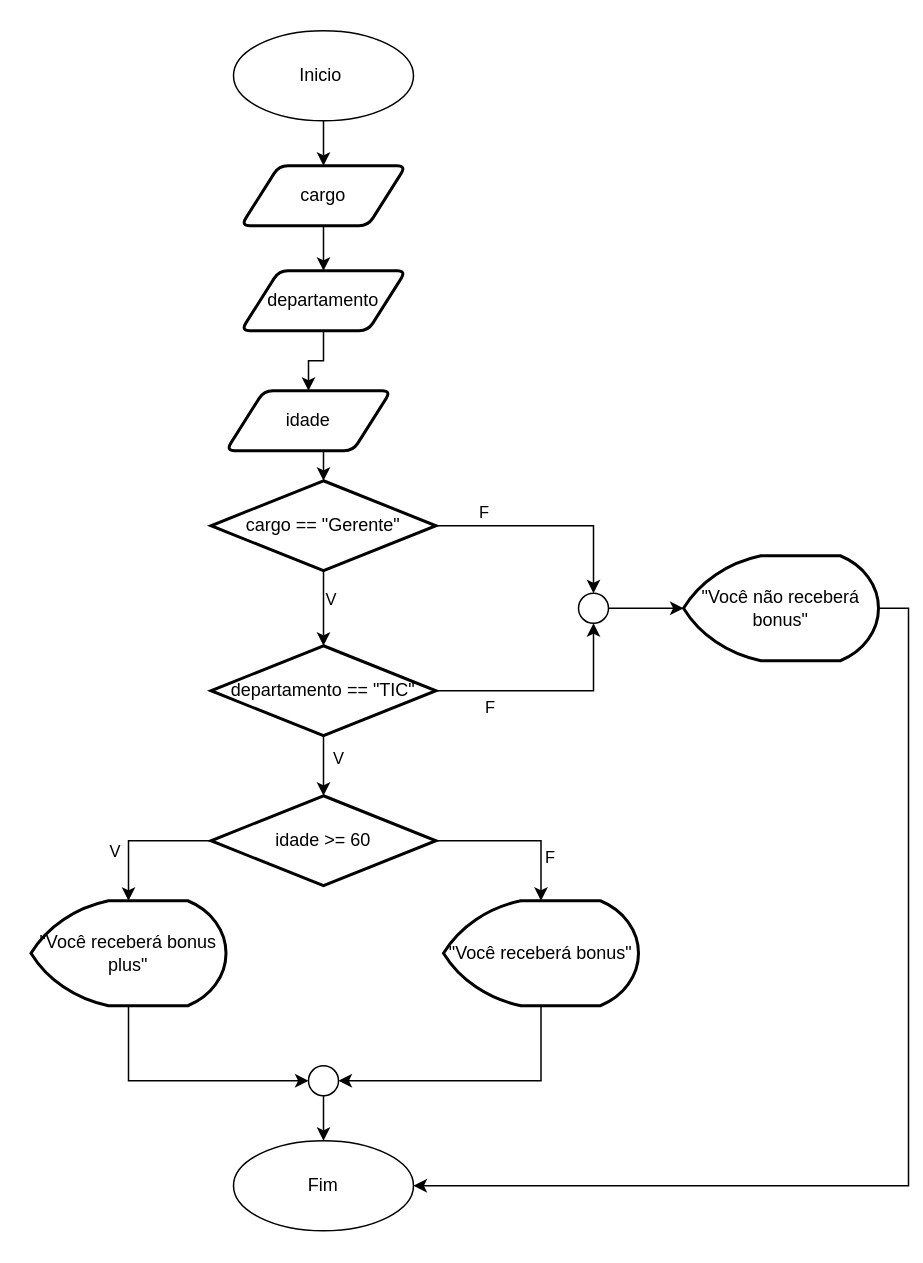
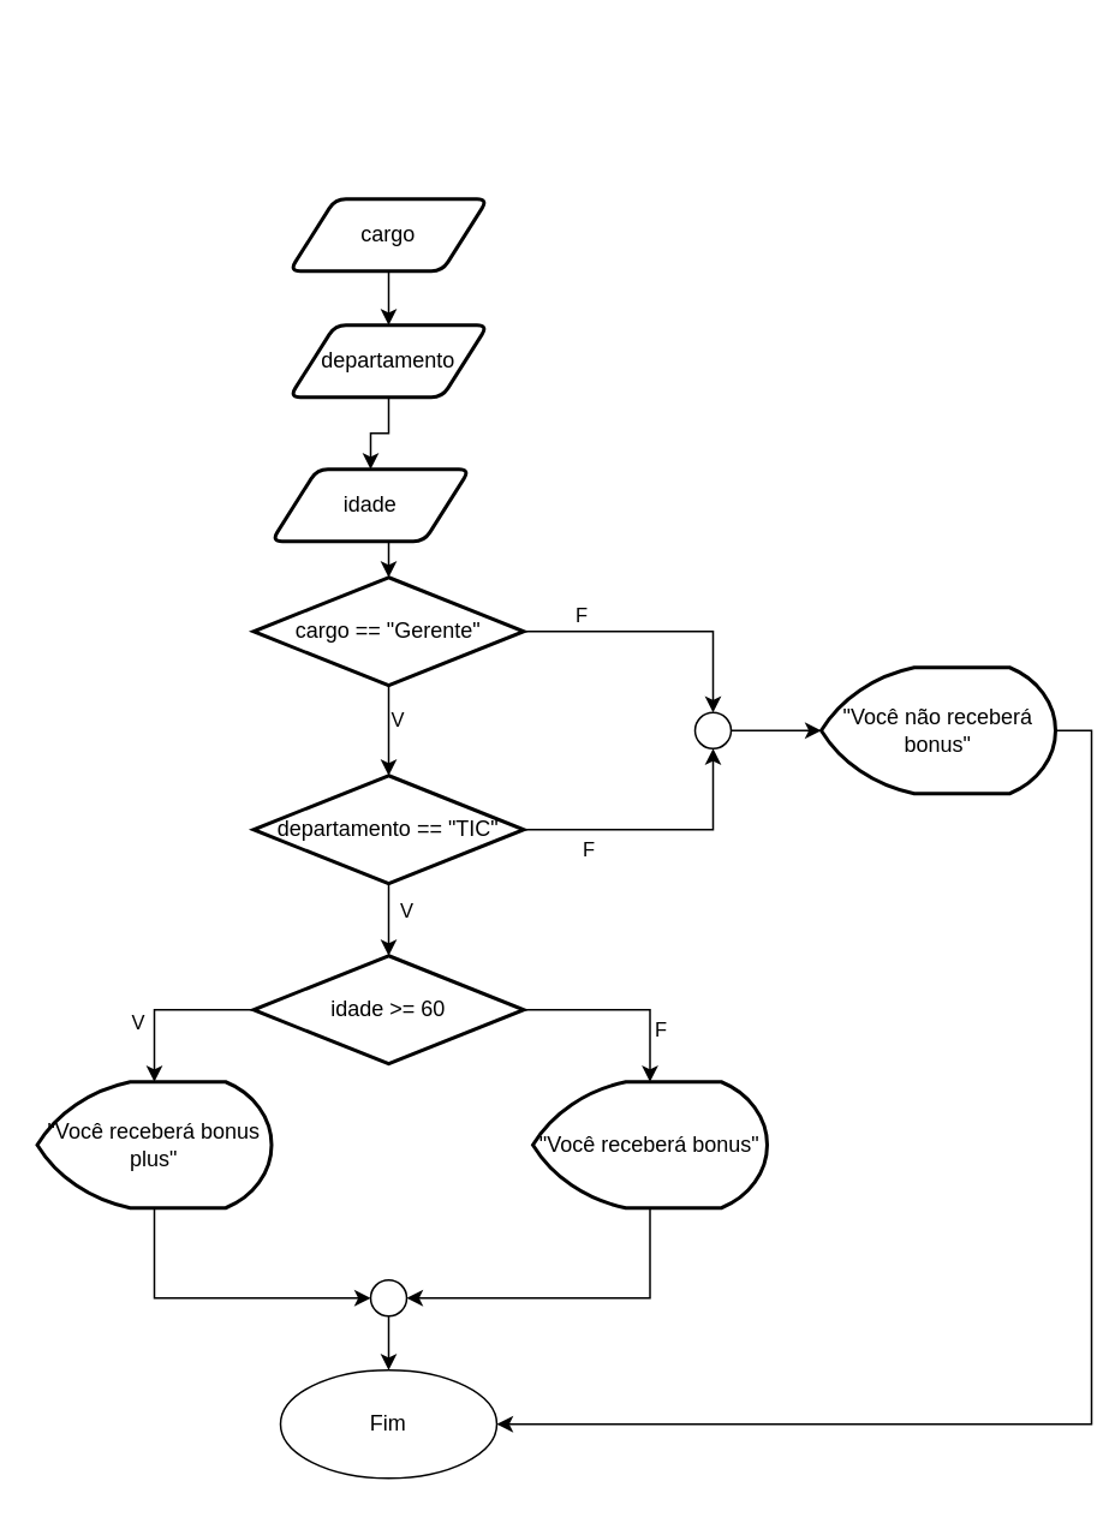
  <mxCell id="0" />
  <mxCell id="1" parent="0" />
- <mxCell id="2" style="edgeStyle=orthogonalEdgeStyle;rounded=0;orthogonalLoop=1;jettySize=auto;html=1;exitX=0.5;exitY=1;exitDx=0;exitDy=0;entryX=0.5;entryY=0;entryDx=0;entryDy=0;" edge="1" parent="1" source="3" target="6"><mxGeometry relative="1" as="geometry" /></mxCell>
- <mxCell id="3" value="Inicio&amp;nbsp;" style="ellipse;whiteSpace=wrap;html=1;" vertex="1" parent="1"><mxGeometry x="155" y="20" width="120" height="60" as="geometry" /></mxCell>
  <mxCell id="4" value="Fim" style="ellipse;whiteSpace=wrap;html=1;" vertex="1" parent="1"><mxGeometry x="155" y="760" width="120" height="60" as="geometry" /></mxCell>
  <mxCell id="5" style="edgeStyle=orthogonalEdgeStyle;rounded=0;orthogonalLoop=1;jettySize=auto;html=1;exitX=0.5;exitY=1;exitDx=0;exitDy=0;entryX=0.5;entryY=0;entryDx=0;entryDy=0;" edge="1" parent="1" source="6" target="8"><mxGeometry relative="1" as="geometry" /></mxCell>
  <mxCell id="6" value="cargo" style="shape=parallelogram;html=1;strokeWidth=2;perimeter=parallelogramPerimeter;whiteSpace=wrap;rounded=1;arcSize=12;size=0.23;" vertex="1" parent="1"><mxGeometry x="160" y="110" width="110" height="40" as="geometry" /></mxCell>
  <mxCell id="7" style="edgeStyle=orthogonalEdgeStyle;rounded=0;orthogonalLoop=1;jettySize=auto;html=1;exitX=0.5;exitY=1;exitDx=0;exitDy=0;entryX=0.5;entryY=0;entryDx=0;entryDy=0;" edge="1" parent="1" source="8" target="9"><mxGeometry relative="1" as="geometry" /></mxCell>
  <mxCell id="8" value="departamento" style="shape=parallelogram;html=1;strokeWidth=2;perimeter=parallelogramPerimeter;whiteSpace=wrap;rounded=1;arcSize=12;size=0.23;" vertex="1" parent="1"><mxGeometry x="160" y="180" width="110" height="40" as="geometry" /></mxCell>
  <mxCell id="9" value="idade" style="shape=parallelogram;html=1;strokeWidth=2;perimeter=parallelogramPerimeter;whiteSpace=wrap;rounded=1;arcSize=12;size=0.23;" vertex="1" parent="1"><mxGeometry x="150" y="260" width="110" height="40" as="geometry" /></mxCell>
  <mxCell id="10" value="cargo == &quot;Gerente&quot;" style="strokeWidth=2;html=1;shape=mxgraph.flowchart.decision;whiteSpace=wrap;" vertex="1" parent="1"><mxGeometry x="140" y="320" width="150" height="60" as="geometry" /></mxCell>
  <mxCell id="11" value="departamento == &quot;TIC&quot;" style="strokeWidth=2;html=1;shape=mxgraph.flowchart.decision;whiteSpace=wrap;" vertex="1" parent="1"><mxGeometry x="140" y="430" width="150" height="60" as="geometry" /></mxCell>
  <mxCell id="12" style="edgeStyle=orthogonalEdgeStyle;rounded=0;orthogonalLoop=1;jettySize=auto;html=1;exitX=0.5;exitY=1;exitDx=0;exitDy=0;entryX=0.5;entryY=0;entryDx=0;entryDy=0;entryPerimeter=0;" edge="1" parent="1" source="9" target="10"><mxGeometry relative="1" as="geometry" /></mxCell>
  <mxCell id="13" style="edgeStyle=orthogonalEdgeStyle;rounded=0;orthogonalLoop=1;jettySize=auto;html=1;exitX=0.5;exitY=1;exitDx=0;exitDy=0;exitPerimeter=0;entryX=0.5;entryY=0;entryDx=0;entryDy=0;entryPerimeter=0;" edge="1" parent="1" source="10" target="11"><mxGeometry relative="1" as="geometry" /></mxCell>
  <mxCell id="14" value="V" style="edgeLabel;html=1;align=center;verticalAlign=middle;resizable=0;points=[];" vertex="1" connectable="0" parent="13"><mxGeometry x="-0.267" y="4" relative="1" as="geometry"><mxPoint as="offset" /></mxGeometry></mxCell>
  <mxCell id="15" style="edgeStyle=orthogonalEdgeStyle;rounded=0;orthogonalLoop=1;jettySize=auto;html=1;exitX=1;exitY=0.5;exitDx=0;exitDy=0;exitPerimeter=0;entryX=1;entryY=0.5;entryDx=0;entryDy=0;" edge="1" parent="1" source="16" target="4"><mxGeometry relative="1" as="geometry" /></mxCell>
  <mxCell id="16" value="&quot;Você não receberá bonus&quot;" style="strokeWidth=2;html=1;shape=mxgraph.flowchart.display;whiteSpace=wrap;" vertex="1" parent="1"><mxGeometry x="455" y="370" width="130" height="70" as="geometry" /></mxCell>
  <mxCell id="17" style="edgeStyle=orthogonalEdgeStyle;rounded=0;orthogonalLoop=1;jettySize=auto;html=1;exitX=1;exitY=0.5;exitDx=0;exitDy=0;exitPerimeter=0;entryX=0.5;entryY=0;entryDx=0;entryDy=0;entryPerimeter=0;" edge="1" parent="1" source="10" target="30"><mxGeometry relative="1" as="geometry" /></mxCell>
  <mxCell id="18" value="F" style="edgeLabel;html=1;align=center;verticalAlign=middle;resizable=0;points=[];" vertex="1" connectable="0" parent="17"><mxGeometry x="-0.587" y="3" relative="1" as="geometry"><mxPoint y="-7" as="offset" /></mxGeometry></mxCell>
  <mxCell id="19" style="edgeStyle=orthogonalEdgeStyle;rounded=0;orthogonalLoop=1;jettySize=auto;html=1;exitX=1;exitY=0.5;exitDx=0;exitDy=0;exitPerimeter=0;entryX=0.5;entryY=1;entryDx=0;entryDy=0;entryPerimeter=0;" edge="1" parent="1" source="11" target="30"><mxGeometry relative="1" as="geometry" /></mxCell>
  <mxCell id="20" value="F" style="edgeLabel;html=1;align=center;verticalAlign=middle;resizable=0;points=[];" vertex="1" connectable="0" parent="19"><mxGeometry x="-0.533" y="3" relative="1" as="geometry"><mxPoint y="13" as="offset" /></mxGeometry></mxCell>
  <mxCell id="21" value="idade &amp;gt;= 60" style="strokeWidth=2;html=1;shape=mxgraph.flowchart.decision;whiteSpace=wrap;" vertex="1" parent="1"><mxGeometry x="140" y="530" width="150" height="60" as="geometry" /></mxCell>
  <mxCell id="22" style="edgeStyle=orthogonalEdgeStyle;rounded=0;orthogonalLoop=1;jettySize=auto;html=1;exitX=0.5;exitY=1;exitDx=0;exitDy=0;exitPerimeter=0;entryX=0.5;entryY=0;entryDx=0;entryDy=0;entryPerimeter=0;" edge="1" parent="1" source="11" target="21"><mxGeometry relative="1" as="geometry" /></mxCell>
  <mxCell id="23" value="V" style="edgeLabel;html=1;align=center;verticalAlign=middle;resizable=0;points=[];" vertex="1" connectable="0" parent="22"><mxGeometry x="-0.3" y="9" relative="1" as="geometry"><mxPoint as="offset" /></mxGeometry></mxCell>
  <mxCell id="24" value="&quot;Você receberá bonus&quot;" style="strokeWidth=2;html=1;shape=mxgraph.flowchart.display;whiteSpace=wrap;" vertex="1" parent="1"><mxGeometry x="295" y="600" width="130" height="70" as="geometry" /></mxCell>
  <mxCell id="25" value="&quot;Você receberá bonus&lt;div&gt;plus&quot;&lt;/div&gt;" style="strokeWidth=2;html=1;shape=mxgraph.flowchart.display;whiteSpace=wrap;" vertex="1" parent="1"><mxGeometry x="20" y="600" width="130" height="70" as="geometry" /></mxCell>
  <mxCell id="26" style="edgeStyle=orthogonalEdgeStyle;rounded=0;orthogonalLoop=1;jettySize=auto;html=1;exitX=0;exitY=0.5;exitDx=0;exitDy=0;exitPerimeter=0;entryX=0.5;entryY=0;entryDx=0;entryDy=0;entryPerimeter=0;" edge="1" parent="1" source="21" target="25"><mxGeometry relative="1" as="geometry" /></mxCell>
  <mxCell id="27" value="V" style="edgeLabel;html=1;align=center;verticalAlign=middle;resizable=0;points=[];" vertex="1" connectable="0" parent="26"><mxGeometry x="0.284" y="-1" relative="1" as="geometry"><mxPoint x="-9" as="offset" /></mxGeometry></mxCell>
  <mxCell id="28" style="edgeStyle=orthogonalEdgeStyle;rounded=0;orthogonalLoop=1;jettySize=auto;html=1;exitX=1;exitY=0.5;exitDx=0;exitDy=0;exitPerimeter=0;entryX=0.5;entryY=0;entryDx=0;entryDy=0;entryPerimeter=0;" edge="1" parent="1" source="21" target="24"><mxGeometry relative="1" as="geometry" /></mxCell>
  <mxCell id="29" value="F" style="edgeLabel;html=1;align=center;verticalAlign=middle;resizable=0;points=[];" vertex="1" connectable="0" parent="28"><mxGeometry x="0.382" y="3" relative="1" as="geometry"><mxPoint x="2" y="4" as="offset" /></mxGeometry></mxCell>
  <mxCell id="30" value="" style="verticalLabelPosition=bottom;verticalAlign=top;html=1;shape=mxgraph.flowchart.on-page_reference;" vertex="1" parent="1"><mxGeometry x="385" y="395" width="20" height="20" as="geometry" /></mxCell>
  <mxCell id="31" style="edgeStyle=orthogonalEdgeStyle;rounded=0;orthogonalLoop=1;jettySize=auto;html=1;exitX=1;exitY=0.5;exitDx=0;exitDy=0;exitPerimeter=0;entryX=0;entryY=0.5;entryDx=0;entryDy=0;entryPerimeter=0;" edge="1" parent="1" source="30" target="16"><mxGeometry relative="1" as="geometry" /></mxCell>
  <mxCell id="32" style="edgeStyle=orthogonalEdgeStyle;rounded=0;orthogonalLoop=1;jettySize=auto;html=1;exitX=0.5;exitY=1;exitDx=0;exitDy=0;exitPerimeter=0;entryX=0.5;entryY=0;entryDx=0;entryDy=0;" edge="1" parent="1" source="33" target="4"><mxGeometry relative="1" as="geometry" /></mxCell>
  <mxCell id="33" value="" style="verticalLabelPosition=bottom;verticalAlign=top;html=1;shape=mxgraph.flowchart.on-page_reference;" vertex="1" parent="1"><mxGeometry x="205" y="710" width="20" height="20" as="geometry" /></mxCell>
  <mxCell id="34" style="edgeStyle=orthogonalEdgeStyle;rounded=0;orthogonalLoop=1;jettySize=auto;html=1;exitX=0.5;exitY=1;exitDx=0;exitDy=0;exitPerimeter=0;entryX=0;entryY=0.5;entryDx=0;entryDy=0;entryPerimeter=0;" edge="1" parent="1" source="25" target="33"><mxGeometry relative="1" as="geometry" /></mxCell>
  <mxCell id="35" style="edgeStyle=orthogonalEdgeStyle;rounded=0;orthogonalLoop=1;jettySize=auto;html=1;exitX=0.5;exitY=1;exitDx=0;exitDy=0;exitPerimeter=0;entryX=1;entryY=0.5;entryDx=0;entryDy=0;entryPerimeter=0;" edge="1" parent="1" source="24" target="33"><mxGeometry relative="1" as="geometry" /></mxCell>
